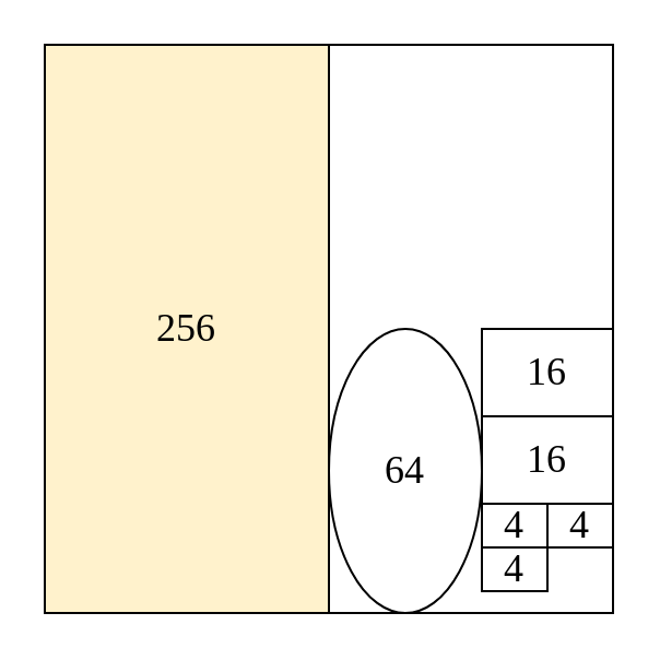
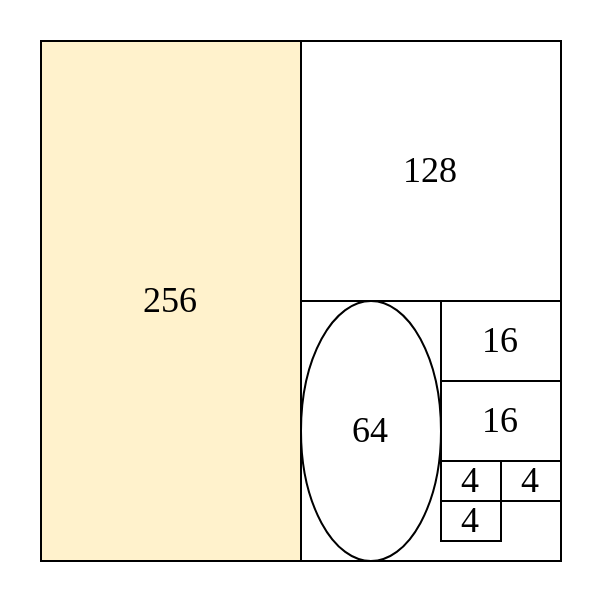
  <mxCell id="0" />
  <mxCell id="1" parent="0" />
  <mxCell id="2" value="" style="whiteSpace=wrap;html=1;aspect=fixed;fontSize=20;fontFamily=Times New Roman;" vertex="1" parent="1"><mxGeometry x="20" y="20" width="260" height="260" as="geometry" /></mxCell>
  <mxCell id="3" value="256" style="rounded=0;whiteSpace=wrap;html=1;fontSize=18;fontFamily=Times New Roman;fillColor=#fff2cc;" vertex="1" parent="1"><mxGeometry x="20" y="20" width="130" height="260" as="geometry" /></mxCell>
+ <mxCell id="4" value="128" style="rounded=0;whiteSpace=wrap;html=1;fontSize=18;fontFamily=Times New Roman;" vertex="1" parent="1"><mxGeometry x="150" y="20" width="130" height="130" as="geometry" /></mxCell>
  <mxCell id="5" value="64" style="ellipse;whiteSpace=wrap;html=1;fontSize=18;fontFamily=Times New Roman;" vertex="1" parent="1"><mxGeometry x="150" y="150" width="70" height="130" as="geometry" /></mxCell>
  <mxCell id="6" value="16" style="rounded=0;whiteSpace=wrap;html=1;fontSize=18;fontFamily=Times New Roman;" vertex="1" parent="1"><mxGeometry x="220" y="150" width="60" height="40" as="geometry" /></mxCell>
  <mxCell id="7" value="16" style="rounded=0;whiteSpace=wrap;html=1;fontSize=18;fontFamily=Times New Roman;" vertex="1" parent="1"><mxGeometry x="220" y="190" width="60" height="40" as="geometry" /></mxCell>
  <mxCell id="8" value="4" style="rounded=0;whiteSpace=wrap;html=1;fontSize=18;fontFamily=Times New Roman;" vertex="1" parent="1"><mxGeometry x="220" y="230" width="30" height="20" as="geometry" /></mxCell>
  <mxCell id="9" value="4" style="rounded=0;whiteSpace=wrap;html=1;fontSize=18;fontFamily=Times New Roman;" vertex="1" parent="1"><mxGeometry x="250" y="230" width="30" height="20" as="geometry" /></mxCell>
  <mxCell id="10" value="4" style="rounded=0;whiteSpace=wrap;html=1;fontSize=18;fontFamily=Times New Roman;" vertex="1" parent="1"><mxGeometry x="220" y="250" width="30" height="20" as="geometry" /></mxCell>
